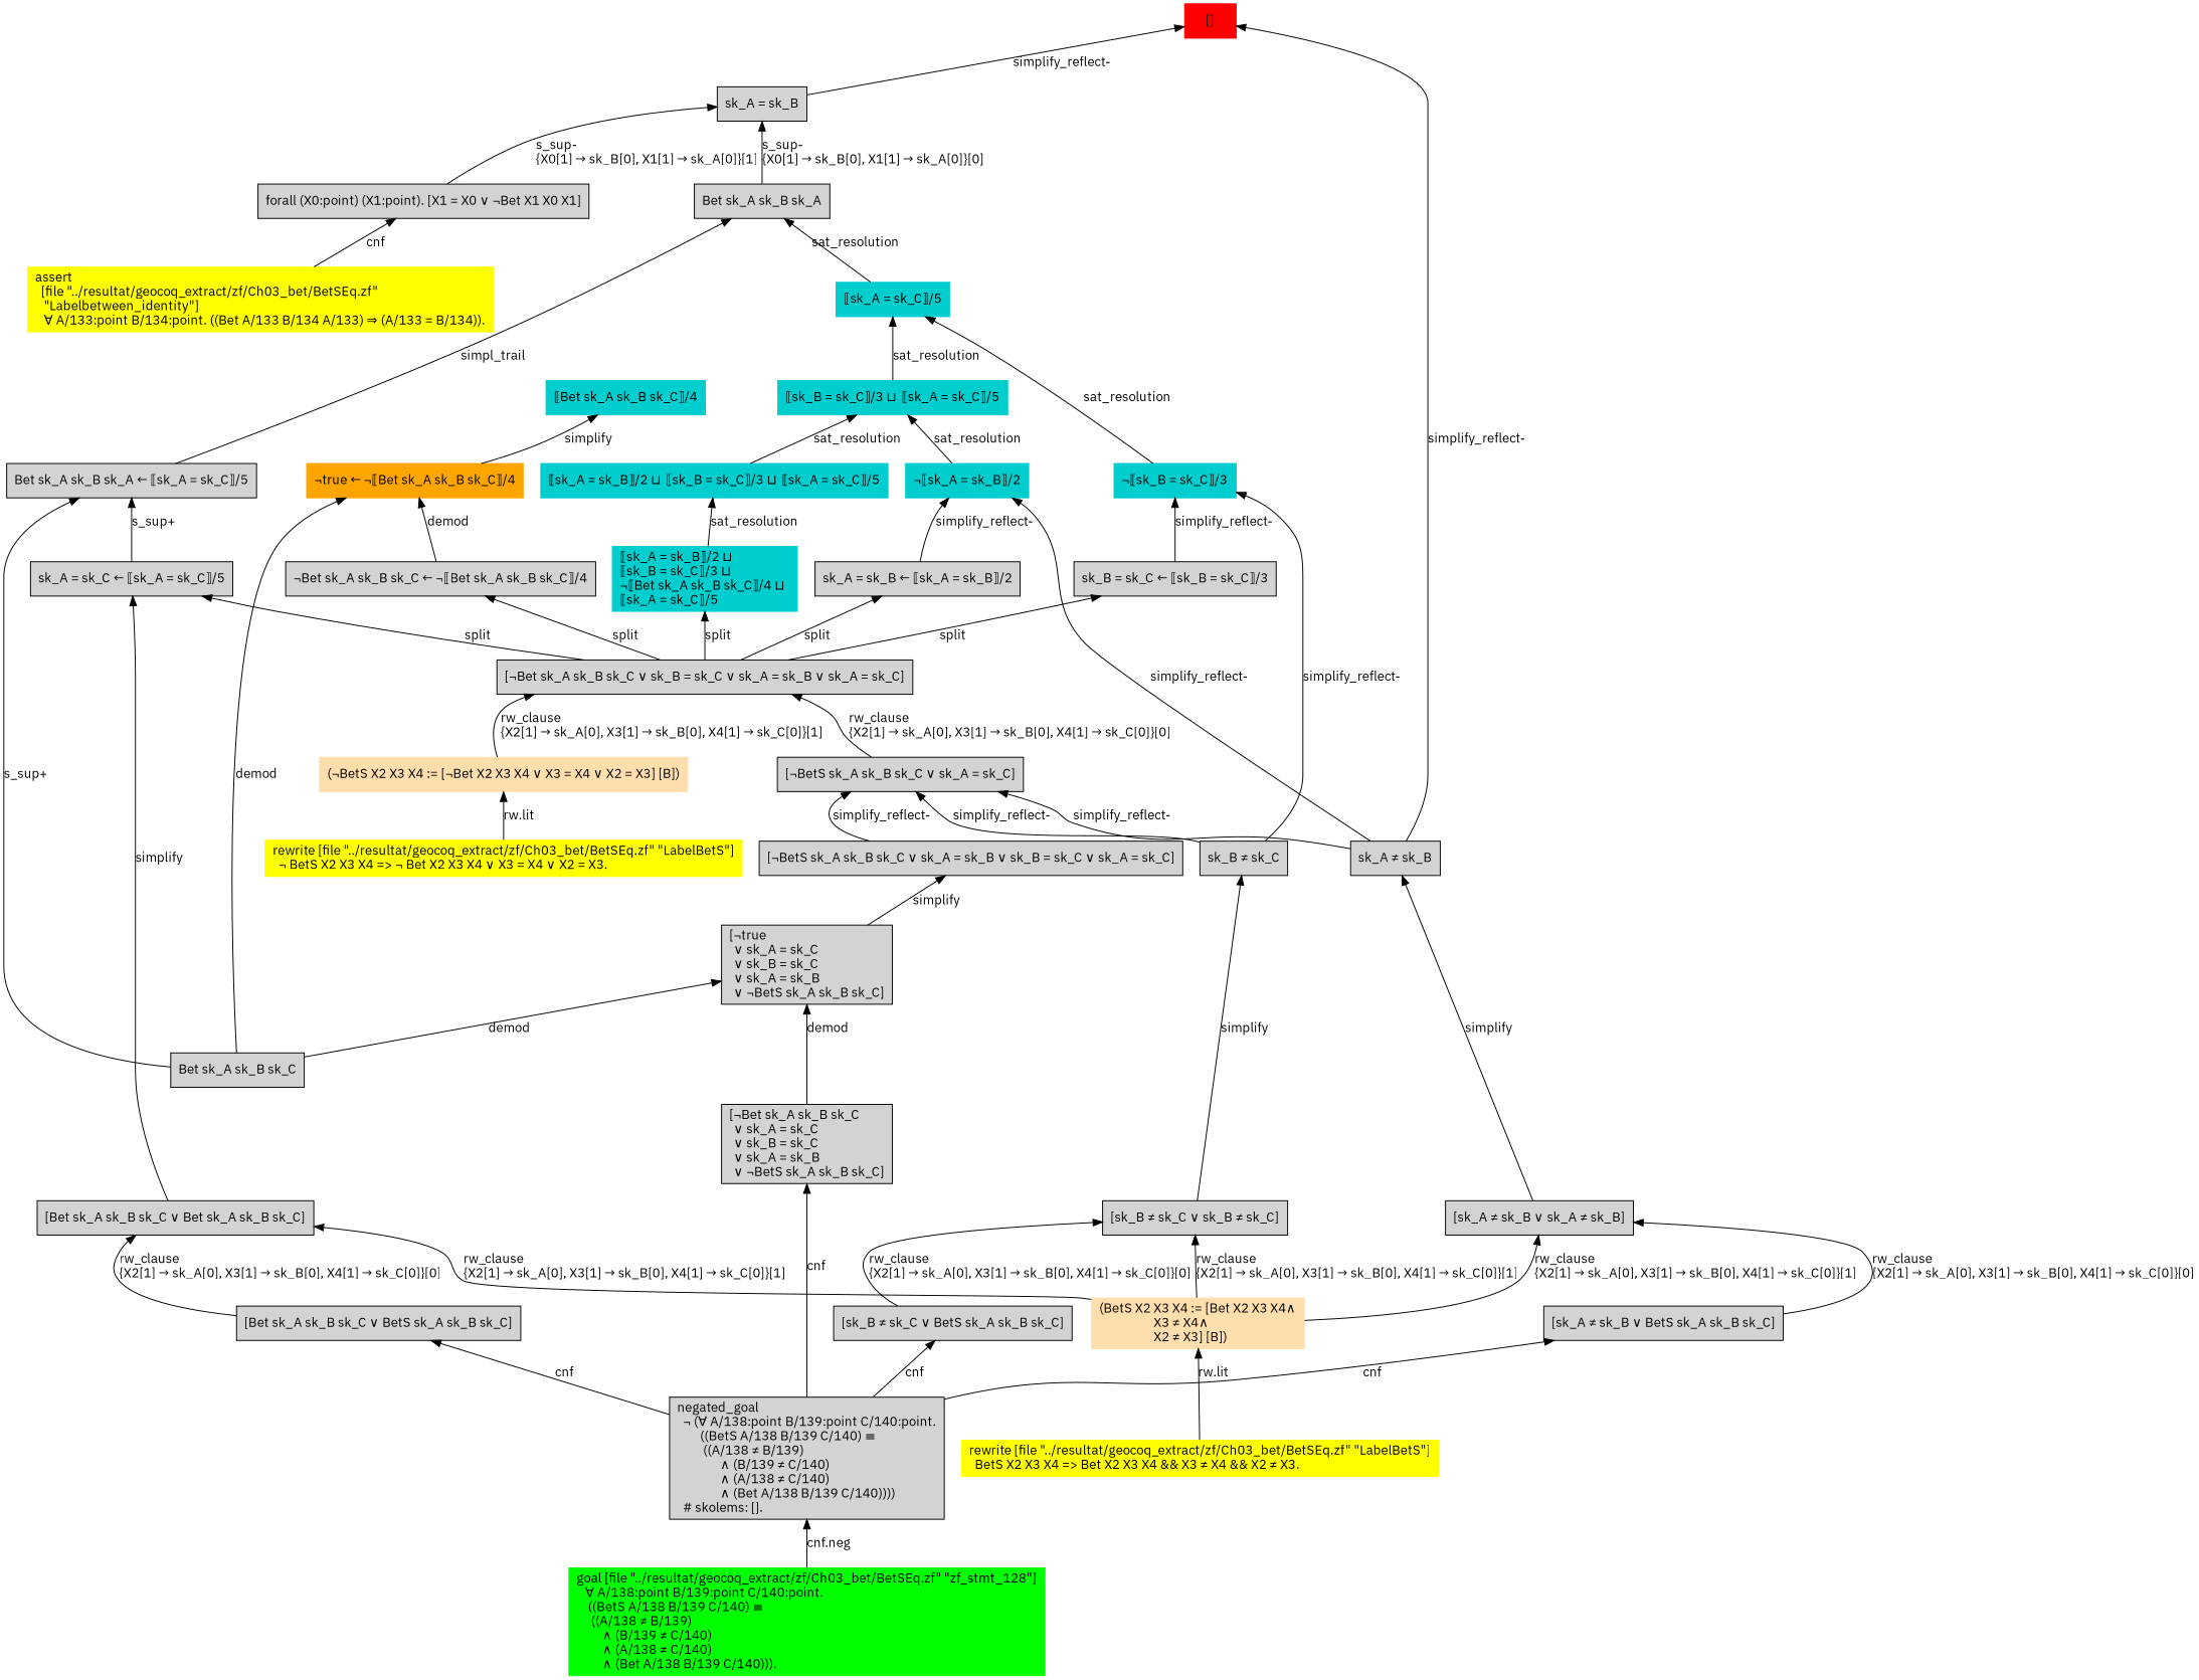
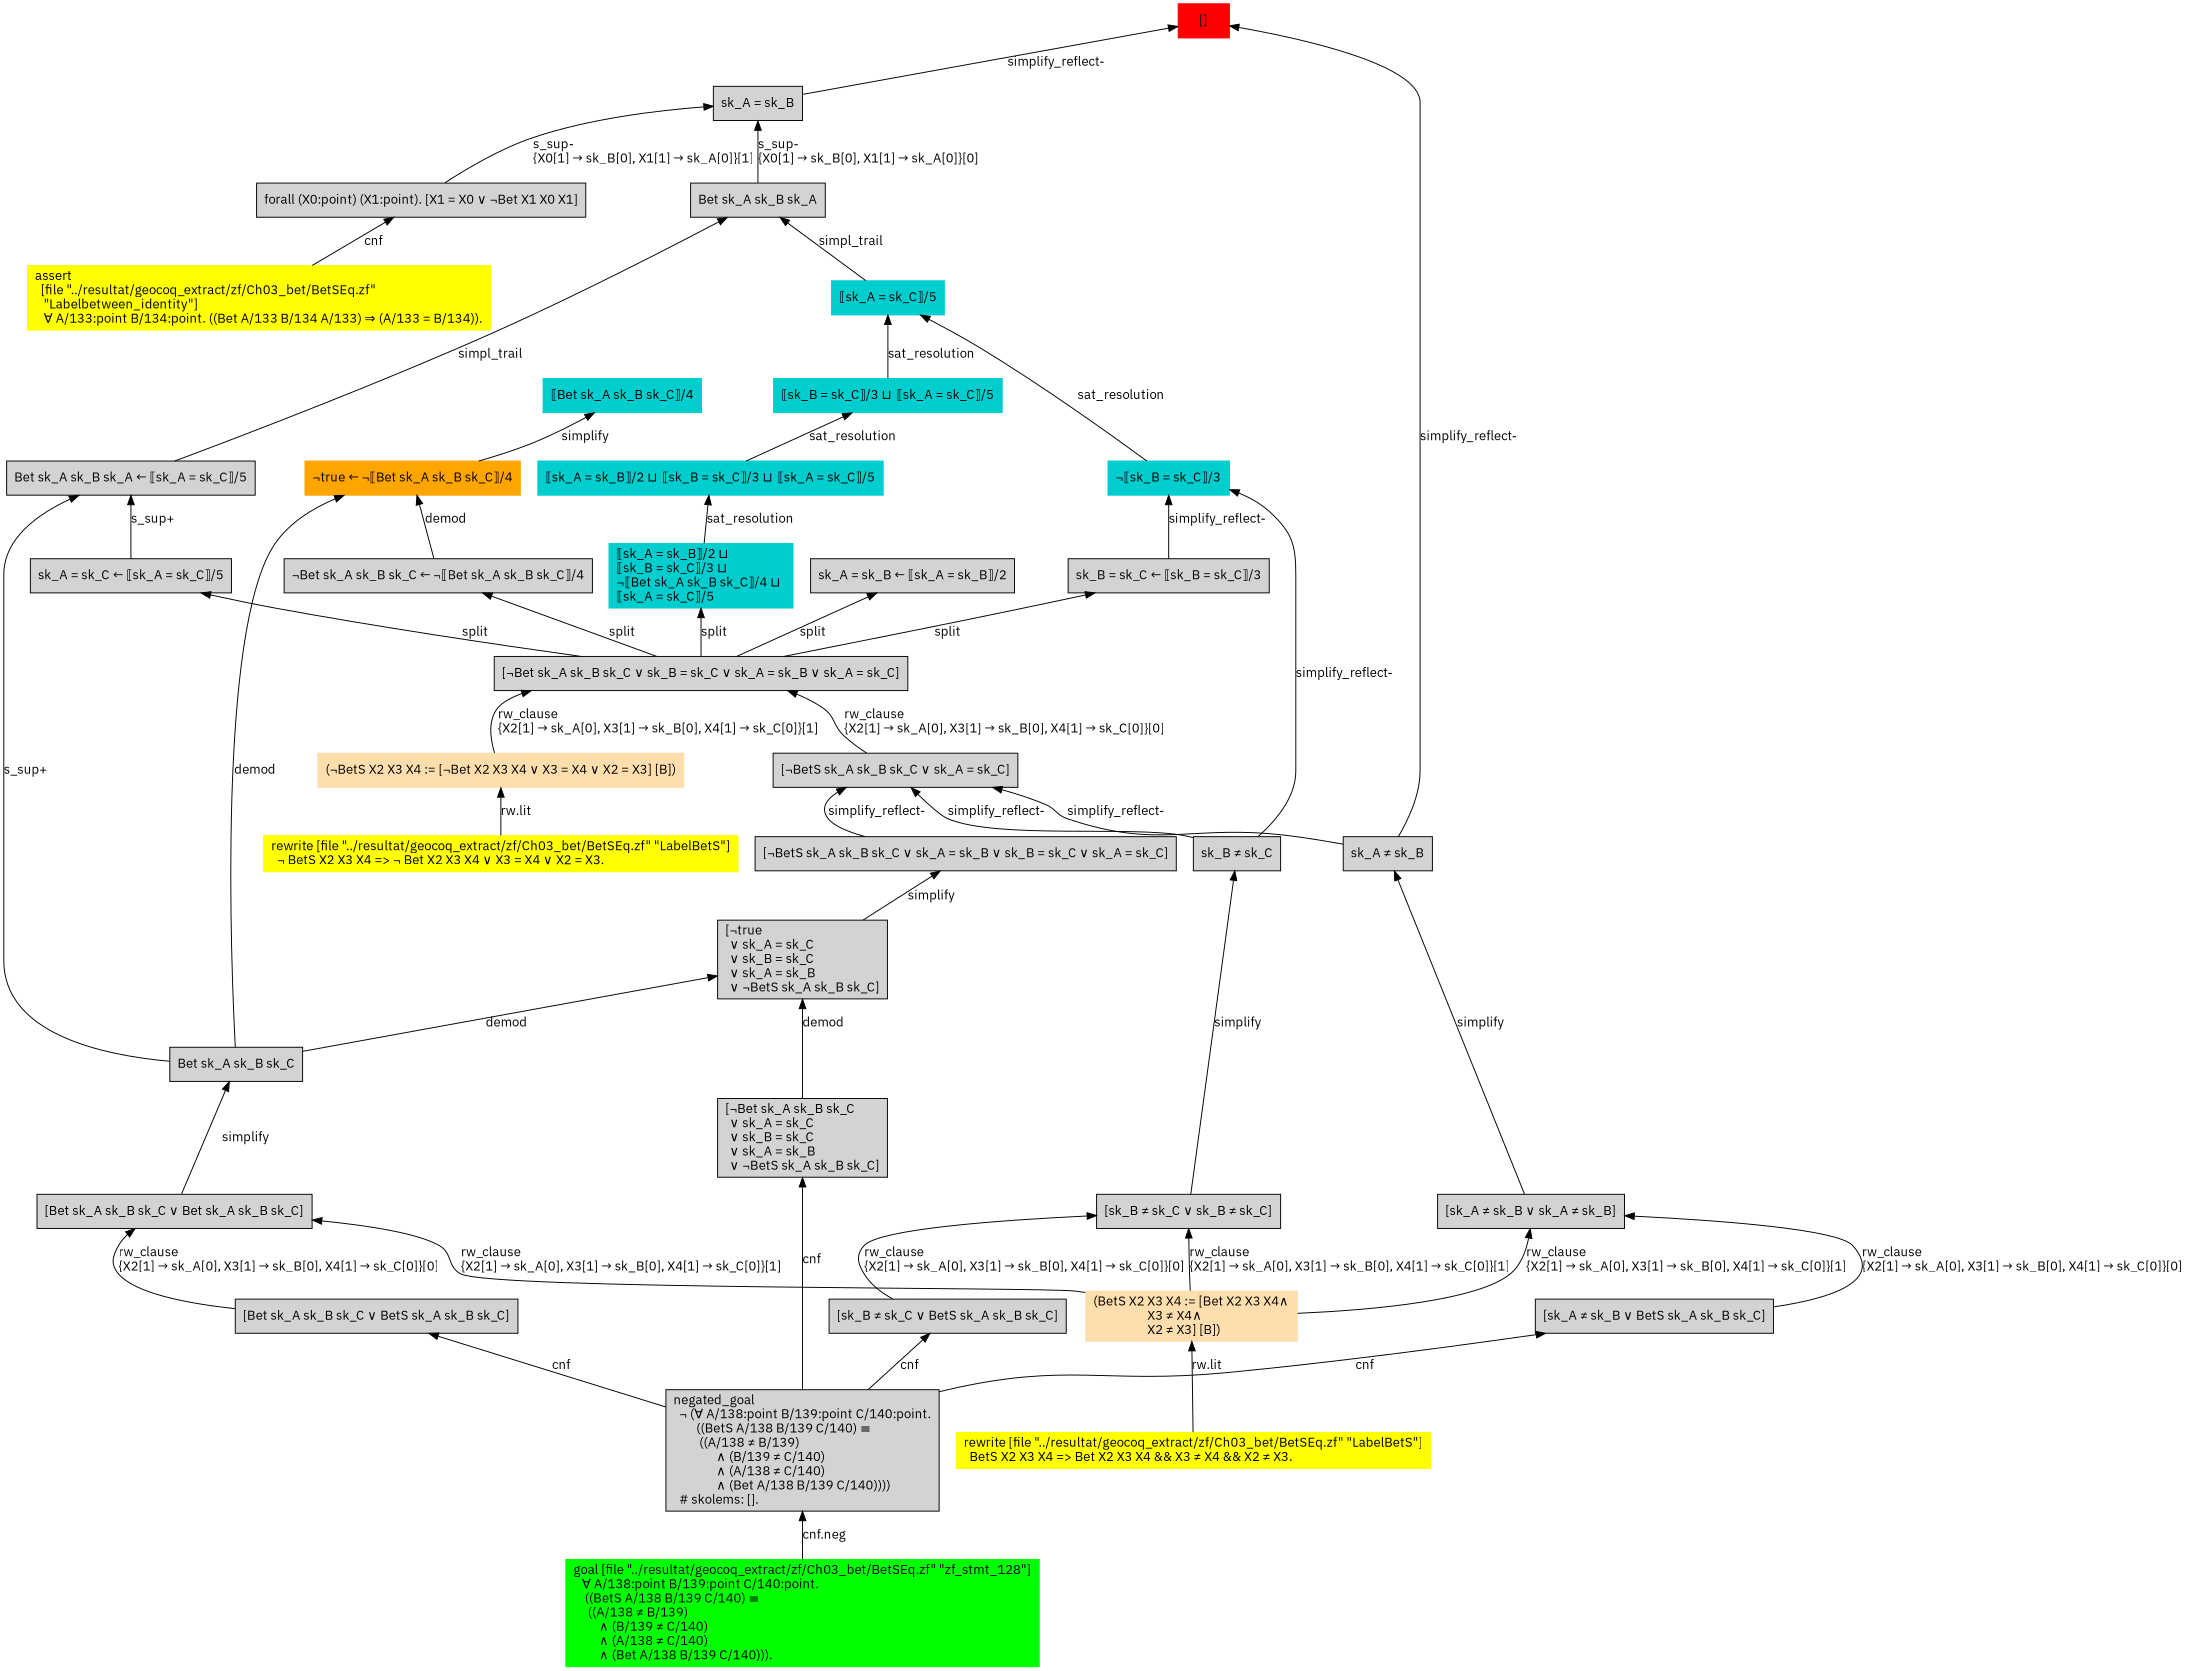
  digraph {
    fontname="IBM Plex Sans"
    node [fontname="IBM Plex Sans" shape=box style=filled]
    edge [dir=back fontname="IBM Plex Sans"]
    n1 [color=red label="[]"]
    n2 [label="sk_A ≠ sk_B\l"]
    n3 [label="sk_A = sk_B\l"]
    n4 [label="[sk_A ≠ sk_B ∨ sk_A ≠ sk_B]\l"]
    n5 [label="forall (X0:point) (X1:point). [X1 = X0 ∨ ¬Bet X1 X0 X1]\l"]
    n6 [label="Bet sk_A sk_B sk_A\l"]
    n7 [color=navajowhite label="(BetS X2 X3 X4 := [Bet X2 X3 X4∧\l                   X3 ≠ X4∧\l                   X2 ≠ X3] [B])\l"]
    n8 [label="[sk_A ≠ sk_B ∨ BetS sk_A sk_B sk_C]\l"]
    n9 [color=yellow label="rewrite [file \"../resultat/geocoq_extract/zf/Ch03_bet/BetSEq.zf\" \"LabelBetS\"]\l  BetS X2 X3 X4 =\> Bet X2 X3 X4 && X3 ≠ X4 && X2 ≠ X3.\l"]
    n10 [label="negated_goal\l  ¬ (∀ A/138:point B/139:point C/140:point.\l        ((BetS A/138 B/139 C/140) ≡\l         ((A/138 ≠ B/139)\l          ∧ (B/139 ≠ C/140)\l          ∧ (A/138 ≠ C/140)\l          ∧ (Bet A/138 B/139 C/140))))\l  # skolems: [].\l"]
    n11 [color=green label="goal [file \"../resultat/geocoq_extract/zf/Ch03_bet/BetSEq.zf\" \"zf_stmt_128\"]\l  ∀ A/138:point B/139:point C/140:point.\l    ((BetS A/138 B/139 C/140) ≡\l     ((A/138 ≠ B/139)\l      ∧ (B/139 ≠ C/140)\l      ∧ (A/138 ≠ C/140)\l      ∧ (Bet A/138 B/139 C/140))).\l"]
    n12 [color=yellow label="assert\l  [file \"../resultat/geocoq_extract/zf/Ch03_bet/BetSEq.zf\" \l   \"Labelbetween_identity\"]\l  ∀ A/133:point B/134:point. ((Bet A/133 B/134 A/133) ⇒ (A/133 = B/134)).\l"]
    n13 [color=cyan3 label="⟦sk_A = sk_C⟧/5\l"]
    n14 [label="Bet sk_A sk_B sk_A ← ⟦sk_A = sk_C⟧/5\l"]
    n15 [color=cyan3 label="¬⟦sk_B = sk_C⟧/3\l"]
    n16 [color=cyan3 label="⟦sk_B = sk_C⟧/3 ⊔ ⟦sk_A = sk_C⟧/5\l"]
    n17 [label="Bet sk_A sk_B sk_C\l"]
    n18 [label="sk_A = sk_C ← ⟦sk_A = sk_C⟧/5\l"]
    n19 [label="sk_B ≠ sk_C\l"]
    n20 [label="sk_B = sk_C ← ⟦sk_B = sk_C⟧/3\l"]
-   n21 [color=cyan3 label="¬⟦sk_A = sk_B⟧/2\l"]
    n22 [color=cyan3 label="⟦sk_A = sk_B⟧/2 ⊔ ⟦sk_B = sk_C⟧/3 ⊔ ⟦sk_A = sk_C⟧/5\l"]
    n23 [label="[sk_B ≠ sk_C ∨ sk_B ≠ sk_C]\l"]
    n24 [label="[¬Bet sk_A sk_B sk_C ∨ sk_B = sk_C ∨ sk_A = sk_B ∨ sk_A = sk_C]\l"]
    n25 [label="[sk_B ≠ sk_C ∨ BetS sk_A sk_B sk_C]\l"]
    n26 [color=navajowhite label="(¬BetS X2 X3 X4 := [¬Bet X2 X3 X4 ∨ X3 = X4 ∨ X2 = X3] [B])\l"]
    n27 [label="[¬BetS sk_A sk_B sk_C ∨ sk_A = sk_C]\l"]
    n28 [color=yellow label="rewrite [file \"../resultat/geocoq_extract/zf/Ch03_bet/BetSEq.zf\" \"LabelBetS\"]\l  ¬ BetS X2 X3 X4 =\> ¬ Bet X2 X3 X4 ∨ X3 = X4 ∨ X2 = X3.\l"]
    n29 [label="[¬BetS sk_A sk_B sk_C ∨ sk_A = sk_B ∨ sk_B = sk_C ∨ sk_A = sk_C]\l"]
    n30 [label="[¬true\l ∨ sk_A = sk_C\l ∨ sk_B = sk_C\l ∨ sk_A = sk_B\l ∨ ¬BetS sk_A sk_B sk_C]\l"]
    n31 [label="[¬Bet sk_A sk_B sk_C\l ∨ sk_A = sk_C\l ∨ sk_B = sk_C\l ∨ sk_A = sk_B\l ∨ ¬BetS sk_A sk_B sk_C]\l"]
    n32 [label="[Bet sk_A sk_B sk_C ∨ Bet sk_A sk_B sk_C]\l"]
    n33 [label="[Bet sk_A sk_B sk_C ∨ BetS sk_A sk_B sk_C]\l"]
    n34 [label="sk_A = sk_B ← ⟦sk_A = sk_B⟧/2\l"]
    n35 [color=cyan3 label="⟦sk_A = sk_B⟧/2 ⊔ \l⟦sk_B = sk_C⟧/3 ⊔ \l¬⟦Bet sk_A sk_B sk_C⟧/4 ⊔ \l⟦sk_A = sk_C⟧/5\l"]
    n36 [color=cyan3 label="⟦Bet sk_A sk_B sk_C⟧/4\l"]
    n37 [color=orange label="¬true ← ¬⟦Bet sk_A sk_B sk_C⟧/4\l"]
    n38 [label="¬Bet sk_A sk_B sk_C ← ¬⟦Bet sk_A sk_B sk_C⟧/4\l"]
    n1 -> n2 [label="simplify_reflect-"]
    n1 -> n3 [label="simplify_reflect-"]
    n2 -> n4 [label=simplify]
    n3 -> n5 [label="s_sup-\l\{X0[1] → sk_B[0], X1[1] → sk_A[0]\}[1]\l"]
    n3 -> n6 [label="s_sup-\l\{X0[1] → sk_B[0], X1[1] → sk_A[0]\}[0]\l"]
    n4 -> n7 [label="rw_clause\l\{X2[1] → sk_A[0], X3[1] → sk_B[0], X4[1] → sk_C[0]\}[1]\l"]
    n4 -> n8 [label="rw_clause\l\{X2[1] → sk_A[0], X3[1] → sk_B[0], X4[1] → sk_C[0]\}[0]\l"]
    n5 -> n12 [label=cnf]
-   n6 -> n13 [label=sat_resolution]
+   n6 -> n13 [label=simpl_trail]
    n6 -> n14 [label=simpl_trail]
    n7 -> n9 [label="rw.lit"]
    n8 -> n10 [label=cnf]
    n10 -> n11 [label="cnf.neg"]
    n13 -> n15 [label=sat_resolution]
    n13 -> n16 [label=sat_resolution]
    n14 -> n17 [label="s_sup+\l"]
    n14 -> n18 [label="s_sup+\l"]
    n15 -> n19 [label="simplify_reflect-"]
    n15 -> n20 [label="simplify_reflect-"]
-   n16 -> n21 [label=sat_resolution]
    n16 -> n22 [label=sat_resolution]
-   n18 -> n32 [label=simplify]
+   n17 -> n32 [label=simplify]
    n18 -> n24 [label=split]
    n19 -> n23 [label=simplify]
    n20 -> n24 [label=split]
-   n21 -> n2 [label="simplify_reflect-"]
-   n21 -> n34 [label="simplify_reflect-"]
    n22 -> n35 [label=sat_resolution]
    n23 -> n7 [label="rw_clause\l\{X2[1] → sk_A[0], X3[1] → sk_B[0], X4[1] → sk_C[0]\}[1]\l"]
    n23 -> n25 [label="rw_clause\l\{X2[1] → sk_A[0], X3[1] → sk_B[0], X4[1] → sk_C[0]\}[0]\l"]
    n24 -> n26 [label="rw_clause\l\{X2[1] → sk_A[0], X3[1] → sk_B[0], X4[1] → sk_C[0]\}[1]\l"]
    n24 -> n27 [label="rw_clause\l\{X2[1] → sk_A[0], X3[1] → sk_B[0], X4[1] → sk_C[0]\}[0]\l"]
    n25 -> n10 [label=cnf]
    n26 -> n28 [label="rw.lit"]
    n27 -> n2 [label="simplify_reflect-"]
    n27 -> n19 [label="simplify_reflect-"]
    n27 -> n29 [label="simplify_reflect-"]
    n29 -> n30 [label=simplify]
    n30 -> n17 [label=demod]
    n30 -> n31 [label=demod]
    n31 -> n10 [label=cnf]
    n32 -> n7 [label="rw_clause\l\{X2[1] → sk_A[0], X3[1] → sk_B[0], X4[1] → sk_C[0]\}[1]\l"]
    n32 -> n33 [label="rw_clause\l\{X2[1] → sk_A[0], X3[1] → sk_B[0], X4[1] → sk_C[0]\}[0]\l"]
    n33 -> n10 [label=cnf]
    n34 -> n24 [label=split]
    n35 -> n24 [label=split]
    n36 -> n37 [label=simplify]
    n37 -> n17 [label=demod]
    n37 -> n38 [label=demod]
    n38 -> n24 [label=split]
  }
